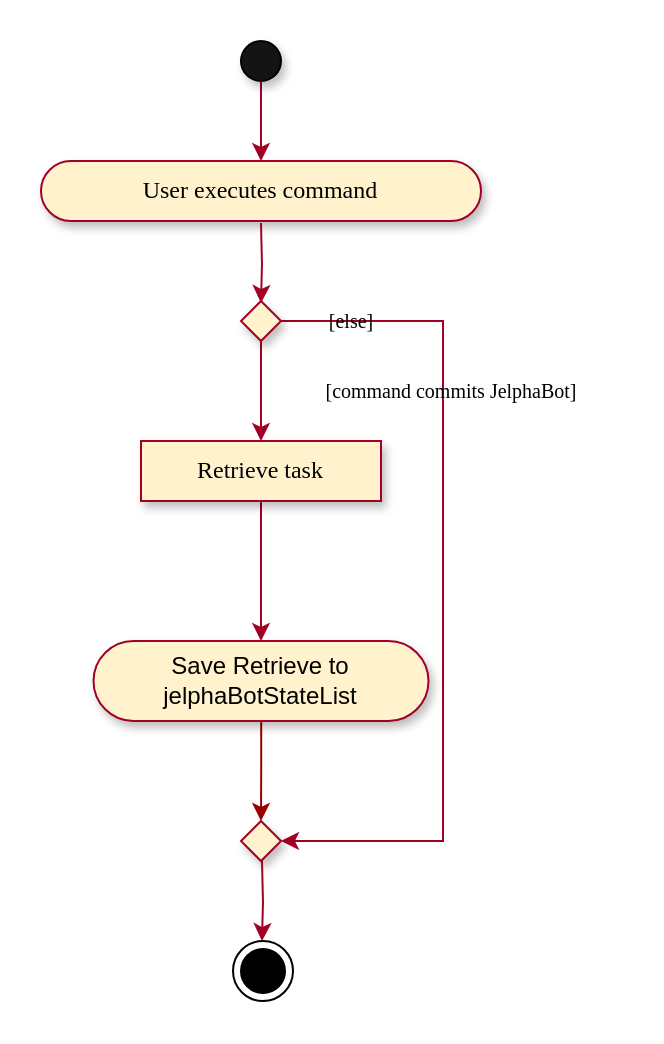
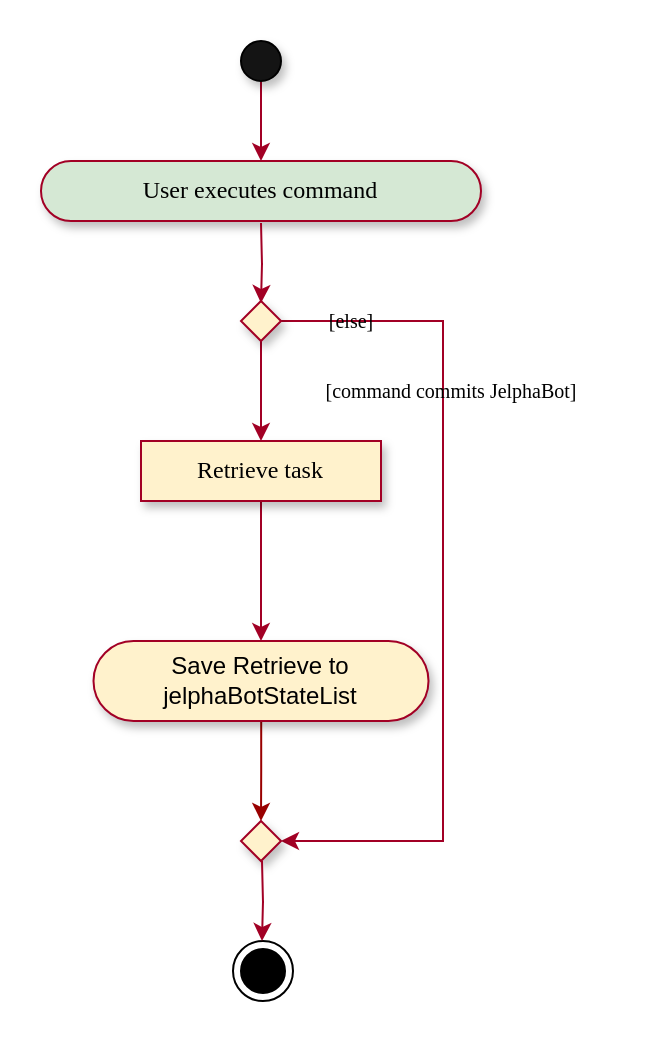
  <mxCell id="0" />
  <mxCell id="1" parent="0" />
  <mxCell id="2" value="" style="edgeStyle=orthogonalEdgeStyle;rounded=0;orthogonalLoop=1;jettySize=auto;html=1;startArrow=none;startFill=0;endArrow=classic;endFill=1;strokeColor=#A20025;" edge="1" parent="1" source="3" target="7"><mxGeometry relative="1" as="geometry" /></mxCell>
  <mxCell id="3" value="" style="ellipse;whiteSpace=wrap;html=1;aspect=fixed;fillColor=#141414;shadow=1;" vertex="1" parent="1"><mxGeometry x="120" y="20" width="20" height="20" as="geometry" /></mxCell>
  <mxCell id="4" value="" style="edgeStyle=orthogonalEdgeStyle;rounded=0;orthogonalLoop=1;jettySize=auto;html=1;startArrow=none;startFill=0;endArrow=classic;endFill=1;strokeColor=#A20025;fontFamily=Verdana;exitX=0.5;exitY=1;exitDx=0;exitDy=0;" edge="1" parent="1" source="6" target="9"><mxGeometry relative="1" as="geometry"><mxPoint x="99.9" y="220" as="sourcePoint" /></mxGeometry></mxCell>
  <mxCell id="5" style="edgeStyle=orthogonalEdgeStyle;rounded=0;orthogonalLoop=1;jettySize=auto;html=1;exitX=1;exitY=0.5;exitDx=0;exitDy=0;startArrow=none;startFill=0;endArrow=classic;endFill=1;strokeColor=#A20025;fontFamily=Verdana;entryX=1;entryY=0.5;entryDx=0;entryDy=0;entryPerimeter=0;" edge="1" parent="1" source="6" target="14"><mxGeometry relative="1" as="geometry"><mxPoint x="91" y="560" as="targetPoint" /><Array as="points"><mxPoint x="221" y="160" /><mxPoint x="221" y="420" /></Array></mxGeometry></mxCell>
  <mxCell id="6" value="" style="rhombus;whiteSpace=wrap;html=1;shadow=1;strokeColor=#A20025;fillColor=#fff2cc;" vertex="1" parent="1"><mxGeometry x="120" y="150" width="20" height="20" as="geometry" /></mxCell>
- <mxCell id="7" value="User executes command" style="whiteSpace=wrap;rounded=1;arcSize=50;align=center;verticalAlign=middle;strokeWidth=1;autosize=1;spacing=4;treeFolding=1;treeMoving=1;newEdgeStyle={&quot;edgeStyle&quot;:&quot;entityRelationEdgeStyle&quot;,&quot;startArrow&quot;:&quot;none&quot;,&quot;endArrow&quot;:&quot;none&quot;,&quot;segment&quot;:10,&quot;curved&quot;:1};shadow=1;fillColor=#fff2cc;strokeColor=#A20025;horizontal=1;fontFamily=Verdana;" vertex="1" parent="1"><mxGeometry x="20" y="80" width="220" height="30" as="geometry" /></mxCell>
+ <mxCell id="7" value="User executes command" style="whiteSpace=wrap;rounded=1;arcSize=50;align=center;verticalAlign=middle;strokeWidth=1;autosize=1;spacing=4;treeFolding=1;treeMoving=1;newEdgeStyle={&quot;edgeStyle&quot;:&quot;entityRelationEdgeStyle&quot;,&quot;startArrow&quot;:&quot;none&quot;,&quot;endArrow&quot;:&quot;none&quot;,&quot;segment&quot;:10,&quot;curved&quot;:1};shadow=1;fillColor=#d5e8d4;strokeColor=#A20025;horizontal=1;fontFamily=Verdana;" vertex="1" parent="1"><mxGeometry x="20" y="80" width="220" height="30" as="geometry" /></mxCell>
  <mxCell id="8" style="edgeStyle=orthogonalEdgeStyle;rounded=0;orthogonalLoop=1;jettySize=auto;html=1;exitX=0.5;exitY=1;exitDx=0;exitDy=0;startArrow=none;startFill=0;endArrow=classic;endFill=1;strokeColor=#A20025;fontFamily=Verdana;" edge="1" parent="1" source="9"><mxGeometry relative="1" as="geometry"><mxPoint x="130" y="320" as="targetPoint" /><Array as="points"><mxPoint x="130" y="290" /><mxPoint x="130" y="290" /></Array></mxGeometry></mxCell>
  <mxCell id="9" value="Retrieve task" style="whiteSpace=wrap;html=1;arcSize=50;align=center;verticalAlign=middle;strokeWidth=1;autosize=1;spacing=4;treeFolding=1;treeMoving=1;newEdgeStyle={&quot;edgeStyle&quot;:&quot;entityRelationEdgeStyle&quot;,&quot;startArrow&quot;:&quot;none&quot;,&quot;endArrow&quot;:&quot;none&quot;,&quot;segment&quot;:10,&quot;curved&quot;:1};shadow=1;fillColor=#fff2cc;strokeColor=#A20025;fontFamily=Verdana;rounded=0;" vertex="1" parent="1"><mxGeometry x="70" y="220" width="120" height="30" as="geometry" /></mxCell>
  <mxCell id="10" value="&lt;span style=&quot;font-size: 10px&quot;&gt;[command commits JelphaBot]&lt;/span&gt;" style="text;html=1;align=center;verticalAlign=middle;resizable=0;points=[];autosize=1;fontFamily=Verdana;" vertex="1" parent="1"><mxGeometry x="140" y="185" width="170" height="20" as="geometry" /></mxCell>
  <mxCell id="11" style="edgeStyle=orthogonalEdgeStyle;rounded=0;orthogonalLoop=1;jettySize=auto;html=1;entryX=0.5;entryY=0;entryDx=0;entryDy=0;strokeColor=#990000;" edge="1" parent="1" source="12" target="14"><mxGeometry relative="1" as="geometry" /></mxCell>
  <mxCell id="12" value="Save Retrieve to jelphaBotStateList" style="whiteSpace=wrap;html=1;rounded=1;arcSize=50;align=center;verticalAlign=middle;strokeWidth=1;autosize=1;spacing=4;treeFolding=1;treeMoving=1;newEdgeStyle={&quot;edgeStyle&quot;:&quot;entityRelationEdgeStyle&quot;,&quot;startArrow&quot;:&quot;none&quot;,&quot;endArrow&quot;:&quot;none&quot;,&quot;segment&quot;:10,&quot;curved&quot;:1};shadow=1;fillColor=#fff2cc;strokeColor=#A20025;" vertex="1" parent="1"><mxGeometry x="46.25" y="320" width="167.5" height="40" as="geometry" /></mxCell>
  <mxCell id="13" value="&lt;font style=&quot;font-size: 10px&quot;&gt;[else]&lt;/font&gt;" style="text;html=1;align=center;verticalAlign=middle;resizable=0;points=[];autosize=1;fontFamily=Verdana;" vertex="1" parent="1"><mxGeometry x="155" y="150" width="40" height="20" as="geometry" /></mxCell>
  <mxCell id="14" value="" style="rhombus;whiteSpace=wrap;html=1;shadow=1;strokeColor=#A20025;fillColor=#fff2cc;" vertex="1" parent="1"><mxGeometry x="120" y="410" width="20" height="20" as="geometry" /></mxCell>
  <mxCell id="15" value="" style="ellipse;html=1;shape=endState;fillColor=#000000;strokeColor=#000000;" vertex="1" parent="1"><mxGeometry x="116" y="470" width="30" height="30" as="geometry" /></mxCell>
  <mxCell id="16" value="" style="edgeStyle=orthogonalEdgeStyle;rounded=0;orthogonalLoop=1;jettySize=auto;html=1;startArrow=none;startFill=0;endArrow=classic;endFill=1;strokeColor=#A20025;" edge="1" parent="1"><mxGeometry relative="1" as="geometry"><mxPoint x="130" y="111" as="sourcePoint" /><mxPoint x="130" y="151" as="targetPoint" /></mxGeometry></mxCell>
  <mxCell id="17" value="" style="edgeStyle=orthogonalEdgeStyle;rounded=0;orthogonalLoop=1;jettySize=auto;html=1;startArrow=none;startFill=0;endArrow=classic;endFill=1;strokeColor=#A20025;" edge="1" parent="1"><mxGeometry relative="1" as="geometry"><mxPoint x="130.5" y="430" as="sourcePoint" /><mxPoint x="130.5" y="470" as="targetPoint" /></mxGeometry></mxCell>
